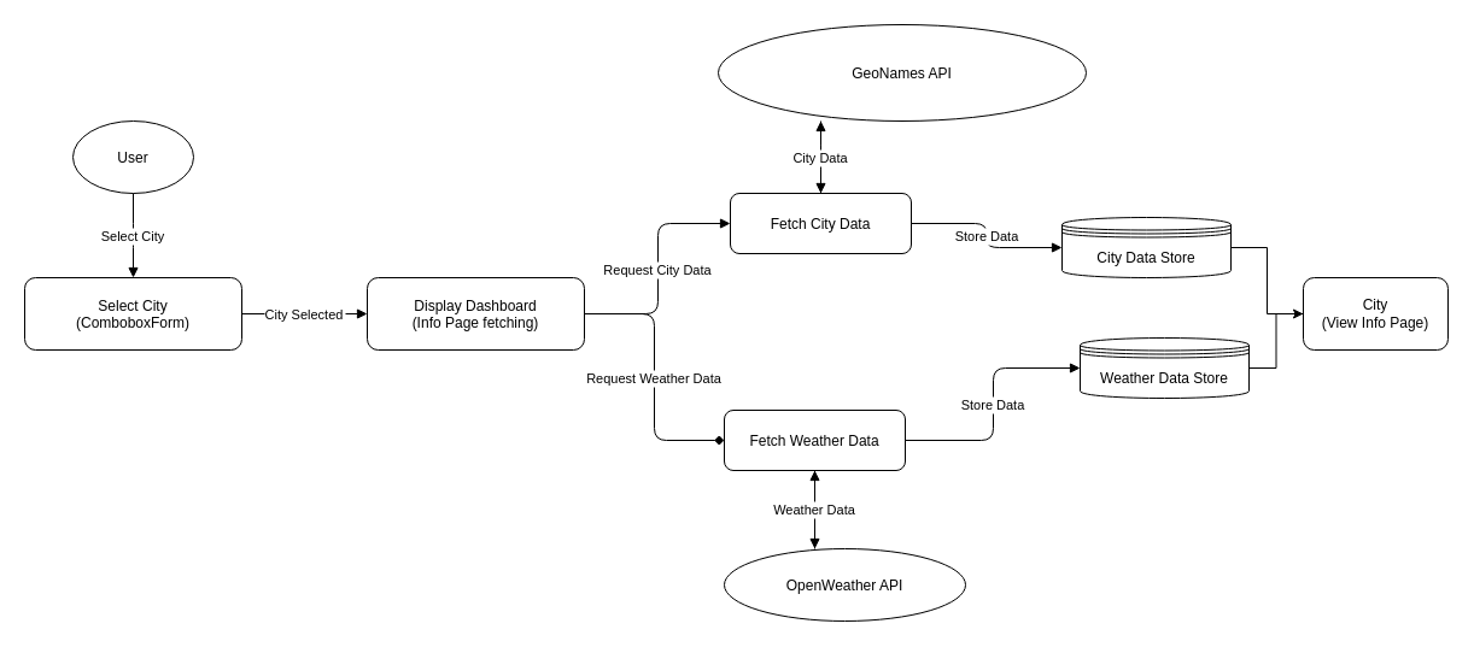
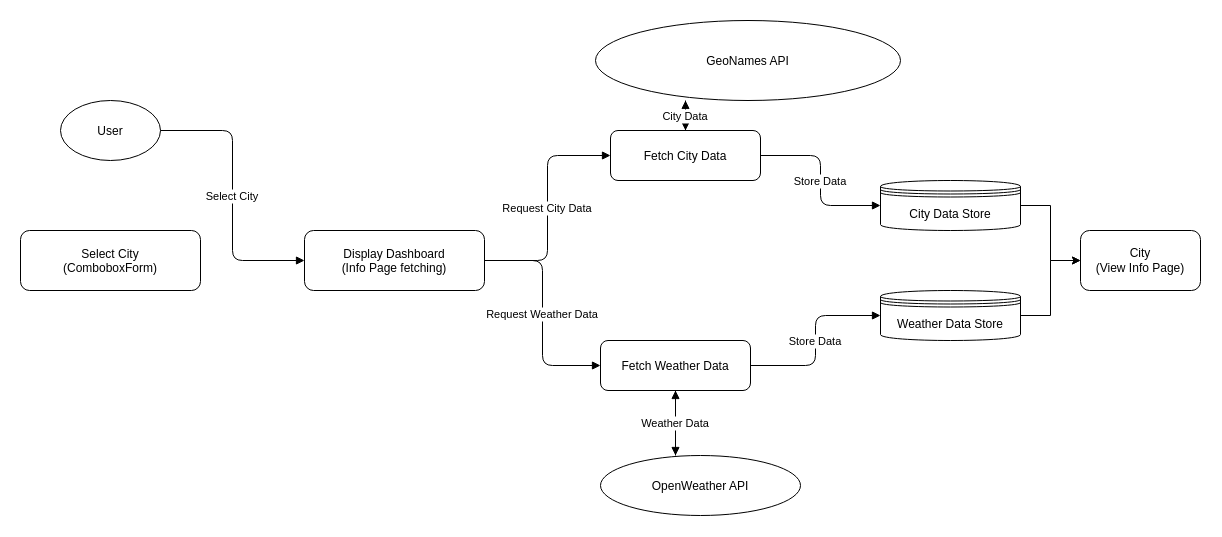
  <mxCell id="0" />
  <mxCell id="1" parent="0" />
  <mxCell id="2" value="User" style="shape=ellipse;fillColor=#FFFFFF;strokeColor=#000000;" parent="1" vertex="1"><mxGeometry x="60" y="100" width="100" height="60" as="geometry" /></mxCell>
  <mxCell id="3" value="Select City&#10;(ComboboxForm)" style="shape=rectangle;rounded=1;fillColor=#FFFFFF;strokeColor=#000000;" parent="1" vertex="1"><mxGeometry x="20" y="230" width="180" height="60" as="geometry" /></mxCell>
  <mxCell id="4" value="Display Dashboard&#10;(Info Page fetching)" style="shape=rectangle;rounded=1;fillColor=#FFFFFF;strokeColor=#000000;" parent="1" vertex="1"><mxGeometry x="304" y="230" width="180" height="60" as="geometry" /></mxCell>
- <mxCell id="5" value="Fetch City Data" style="shape=rectangle;rounded=1;fillColor=#FFFFFF;strokeColor=#000000;" parent="1" vertex="1"><mxGeometry x="605" y="160" width="150" height="50" as="geometry" /></mxCell>
+ <mxCell id="5" value="Fetch City Data" style="shape=rectangle;rounded=1;fillColor=#FFFFFF;strokeColor=#000000;" parent="1" vertex="1"><mxGeometry x="610" y="130" width="150" height="50" as="geometry" /></mxCell>
  <mxCell id="6" value="Fetch Weather Data" style="shape=rectangle;rounded=1;fillColor=#FFFFFF;strokeColor=#000000;" parent="1" vertex="1"><mxGeometry x="600" y="340" width="150" height="50" as="geometry" /></mxCell>
  <mxCell id="7" value="GeoNames API" style="shape=ellipse;fillColor=#FFFFFF;strokeColor=#000000;" parent="1" vertex="1"><mxGeometry x="595" y="20" width="305" height="80" as="geometry" /></mxCell>
  <mxCell id="8" value="OpenWeather API" style="shape=ellipse;fillColor=#FFFFFF;strokeColor=#000000;" parent="1" vertex="1"><mxGeometry x="600" y="455" width="200" height="60" as="geometry" /></mxCell>
- <mxCell id="9" style="edgeStyle=orthogonalEdgeStyle;rounded=0;orthogonalLoop=1;jettySize=auto;html=1;entryX=0;entryY=0.5;entryDx=0;entryDy=0;endArrow=none;" edge="1" parent="1" source="10" target="23"><mxGeometry relative="1" as="geometry" /></mxCell>
+ <mxCell id="9" style="edgeStyle=orthogonalEdgeStyle;rounded=0;orthogonalLoop=1;jettySize=auto;html=1;entryX=0;entryY=0.5;entryDx=0;entryDy=0;" edge="1" parent="1" source="10" target="23"><mxGeometry relative="1" as="geometry" /></mxCell>
  <mxCell id="10" value="City Data Store" style="shape=datastore;fillColor=#FFFFFF;strokeColor=#000000;" parent="1" vertex="1"><mxGeometry x="880" y="180" width="140" height="50" as="geometry" /></mxCell>
  <mxCell id="11" style="edgeStyle=orthogonalEdgeStyle;rounded=0;orthogonalLoop=1;jettySize=auto;html=1;entryX=0;entryY=0.5;entryDx=0;entryDy=0;" edge="1" parent="1" source="12" target="23"><mxGeometry relative="1" as="geometry" /></mxCell>
- <mxCell id="12" value="Weather Data Store" style="shape=datastore;fillColor=#FFFFFF;strokeColor=#000000;" parent="1" vertex="1"><mxGeometry x="895" y="280" width="140" height="50" as="geometry" /></mxCell>
- <mxCell id="13" value="Select City" style="edgeStyle=elbowEdgeStyle;endArrow=block;" parent="1" source="2" target="3" edge="1"><mxGeometry relative="1" as="geometry" /></mxCell>
- <mxCell id="14" value="City Selected" style="edgeStyle=elbowEdgeStyle;endArrow=block;" parent="1" source="3" target="4" edge="1"><mxGeometry relative="1" as="geometry" /></mxCell>
+ <mxCell id="12" value="Weather Data Store" style="shape=datastore;fillColor=#FFFFFF;strokeColor=#000000;" parent="1" vertex="1"><mxGeometry x="880" y="290" width="140" height="50" as="geometry" /></mxCell>
+ <mxCell id="13" value="Select City" style="edgeStyle=elbowEdgeStyle;endArrow=block;" parent="1" source="2" target="4" edge="1"><mxGeometry relative="1" as="geometry" /></mxCell>
  <mxCell id="15" value="Request City Data" style="edgeStyle=elbowEdgeStyle;endArrow=block;" parent="1" source="4" target="5" edge="1"><mxGeometry relative="1" as="geometry" /></mxCell>
- <mxCell id="16" value="Request Weather Data" style="edgeStyle=elbowEdgeStyle;endArrow=diamond;" parent="1" source="4" target="6" edge="1"><mxGeometry relative="1" as="geometry" /></mxCell>
+ <mxCell id="16" value="Request Weather Data" style="edgeStyle=elbowEdgeStyle;endArrow=block;" parent="1" source="4" target="6" edge="1"><mxGeometry relative="1" as="geometry" /></mxCell>
  <mxCell id="17" value="API Call" style="edgeStyle=elbowEdgeStyle;endArrow=block;" parent="1" source="5" target="7" edge="1"><mxGeometry relative="1" as="geometry" /></mxCell>
  <mxCell id="18" value="City Data" style="edgeStyle=elbowEdgeStyle;endArrow=block;" parent="1" source="7" target="5" edge="1"><mxGeometry relative="1" as="geometry" /></mxCell>
  <mxCell id="19" value="API Call" style="edgeStyle=elbowEdgeStyle;endArrow=block;" parent="1" source="6" target="8" edge="1"><mxGeometry relative="1" as="geometry" /></mxCell>
  <mxCell id="20" value="Weather Data" style="edgeStyle=elbowEdgeStyle;endArrow=block;" parent="1" source="8" target="6" edge="1"><mxGeometry relative="1" as="geometry" /></mxCell>
  <mxCell id="21" value="Store Data" style="edgeStyle=elbowEdgeStyle;endArrow=block;" parent="1" source="5" target="10" edge="1"><mxGeometry relative="1" as="geometry" /></mxCell>
  <mxCell id="22" value="Store Data" style="edgeStyle=elbowEdgeStyle;endArrow=block;" parent="1" source="6" target="12" edge="1"><mxGeometry relative="1" as="geometry" /></mxCell>
  <mxCell id="23" value="City&lt;div&gt;(View Info Page)&lt;/div&gt;" style="rounded=1;whiteSpace=wrap;html=1;" vertex="1" parent="1"><mxGeometry x="1080" y="230" width="120" height="60" as="geometry" /></mxCell>
